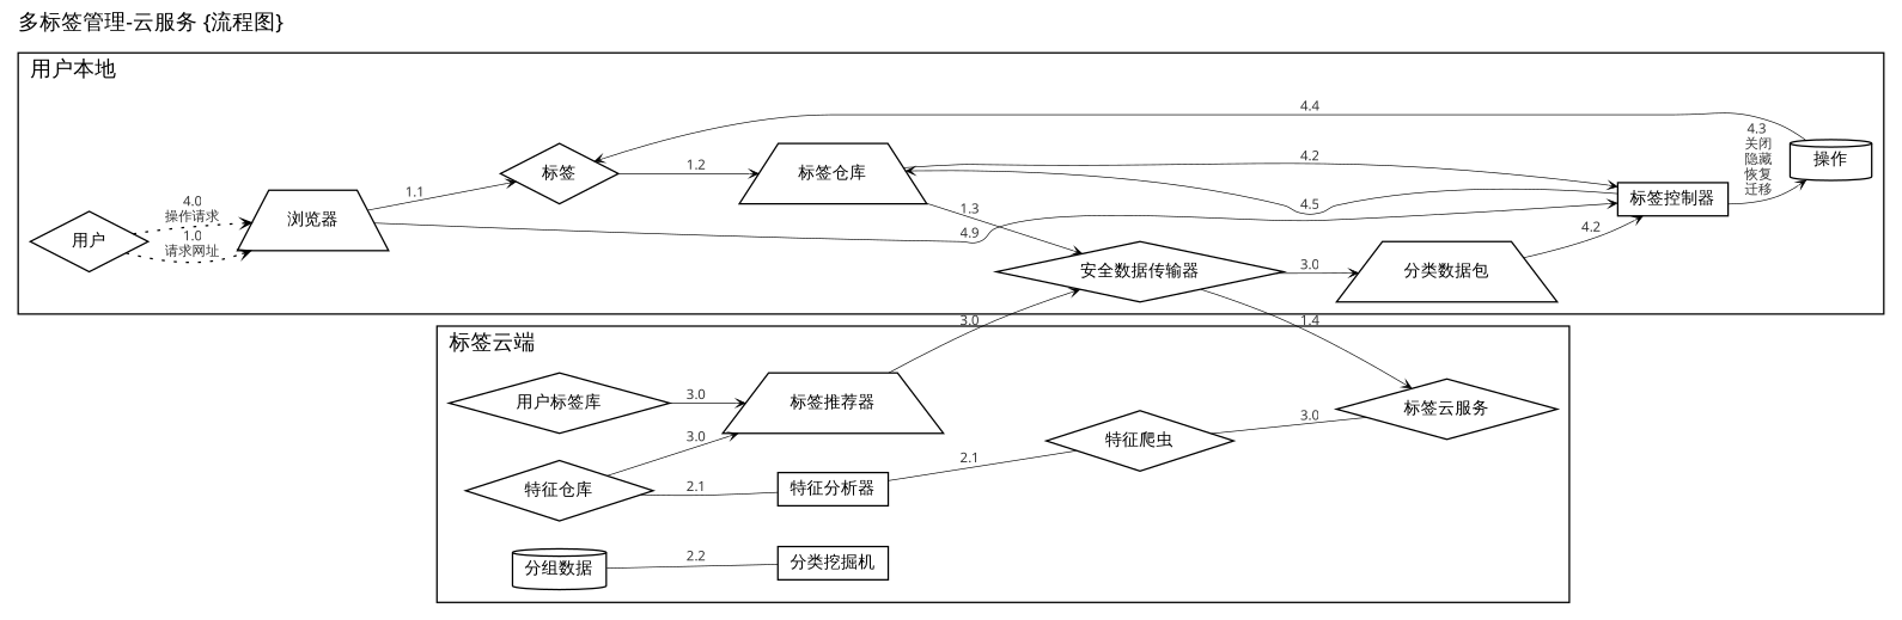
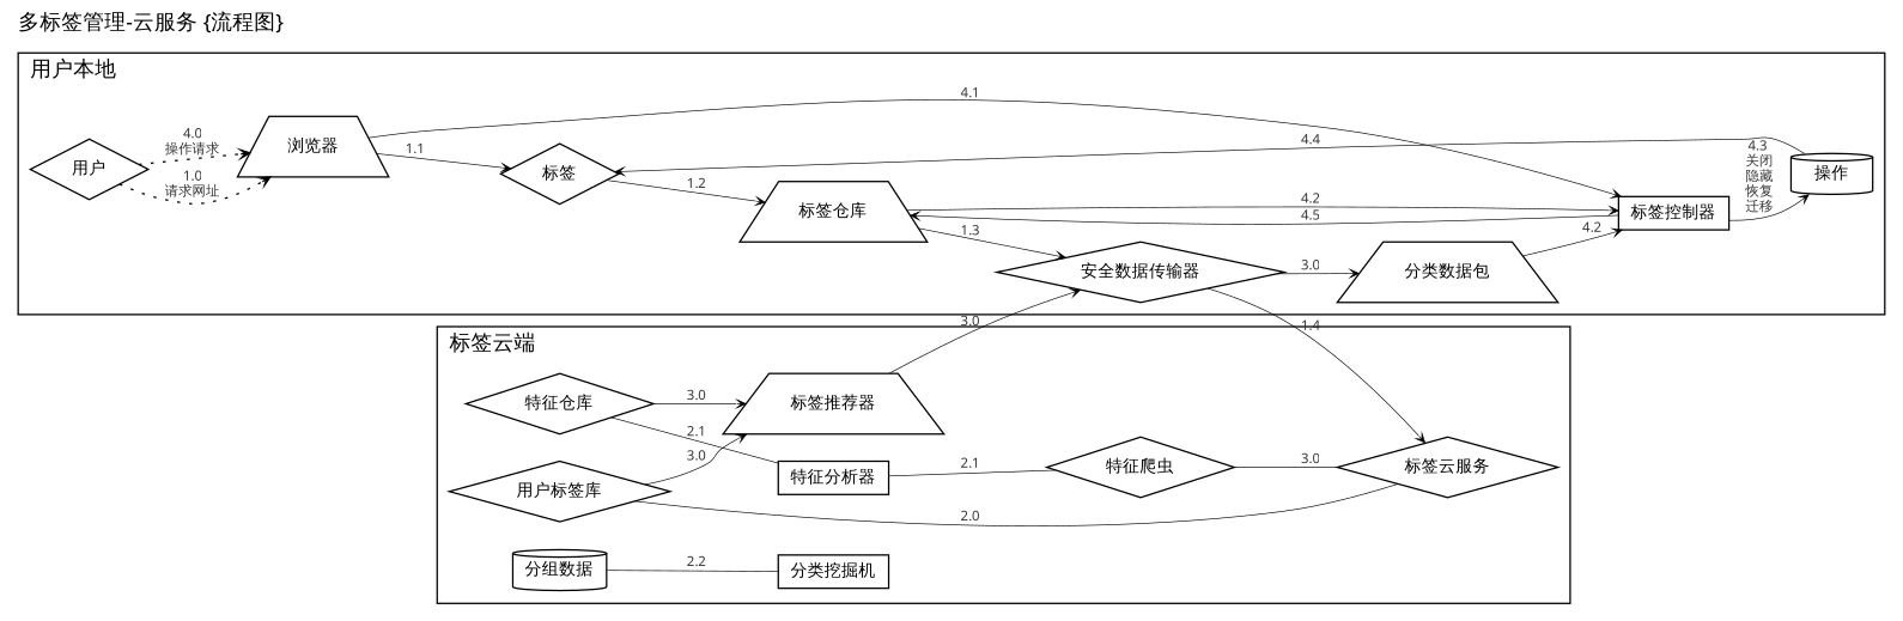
  digraph {
    fontname="WenQuanYi Micro Hei"
    fontsize=14.0
    label="多标签管理-云服务 {流程图}"
    labeljust=l
    labelloc=t
    rankdir=LR
    ranksep=0.3
    node [fontname="WenQuanYi Micro Hei" fontsize=11.0 shape=diamond]
    edge [arrowhead=vee arrowsize=0.6 arrowtail=none fontcolor="#333333" fontname="WenQuanYi Micro Hei" fontsize=9.0 style="setlinewidth(0.5)"]
    n1 [height=0.3 label="用户"]
    n2 [height=0.3 label="浏览器" shape=trapezium]
    n3 [height=0.3 label="操作" shape=cylinder]
    n4 [height=0.3 label="标签"]
    n5 [height=0.3 label="标签控制器" shape=box]
    n6 [height=0.3 label="标签仓库" shape=trapezium]
    n7 [height=0.3 label="安全数据传输器"]
    n8 [height=0.3 label="分类数据包" shape=trapezium]
    n9 [height=0.3 label="标签云服务"]
    n10 [height=0.3 label="特征爬虫"]
    n11 [height=0.3 label="特征分析器" shape=box]
    n12 [height=0.3 label="特征仓库"]
    n13 [height=0.3 label="分组数据" shape=cylinder]
    n14 [height=0.3 label="标签推荐器" shape=trapezium]
    n15 [height=0.3 label="分类挖掘机" shape=box]
    n16 [height=0.3 label="用户标签库"]
    subgraph cluster_1 {
      label="用户本地"
      n1
      n2
      n3
      n4
      n5
      n6
      n7
      n8
    }
    subgraph cluster_2 {
      label="标签云端"
      n9
      n10
      n11
      n12
      n13
      n14
      n15
      n16
    }
    n1 -> n2 [label="1.0\n请求网址" style=dotted]
    n1 -> n2 [label="4.0\n操作请求" style=dotted]
    n2 -> n4 [label=1.1]
-   n2 -> n5 [label=4.9]
+   n2 -> n5 [label=4.1]
    n3 -> n4 [label=4.4]
    n4 -> n6 [label=1.2]
    n5 -> n3 [label="4.3 \n关闭\n隐藏\n恢复\n迁移"]
    n5 -> n6 [label=4.5]
    n6 -> n5 [label=4.2]
    n6 -> n7 [label=1.3]
    n7 -> n8 [label=3.0]
    n7 -> n9 [label=1.4]
    n8 -> n5 [label=4.2]
    n10 -> n9 [arrowhead=none arrowtail=vee label=3.0]
    n11 -> n10 [arrowhead=none arrowtail=vee label=2.1]
    n12 -> n11 [arrowhead=none arrowtail=vee label=2.1]
    n12 -> n14 [label=3.0]
    n13 -> n15 [arrowhead=none arrowtail=vee label=2.2]
    n14 -> n7 [label=3.0]
+   n16 -> n9 [arrowhead=none arrowtail=vee label=2.0]
    n16 -> n14 [label=3.0]
  }
